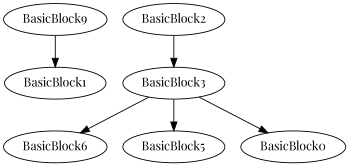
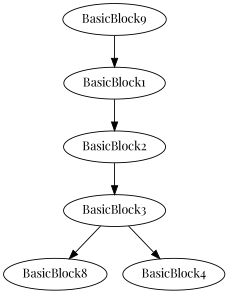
  digraph {
    fontname="Playfair Display"
    node [fontname="Playfair Display"]
    edge [fontname="Playfair Display"]
    n1 [label=BasicBlock9]
    BasicBlock1
    BasicBlock2
    BasicBlock3
-   BasicBlock6
-   BasicBlock5
-   BasicBlock4 [label=BasicBlock0]
+   BasicBlock6 [label=BasicBlock8]
+   BasicBlock4
    n1 -> BasicBlock1
+   BasicBlock1 -> BasicBlock2
    BasicBlock2 -> BasicBlock3
    BasicBlock3 -> BasicBlock6
-   BasicBlock3 -> BasicBlock5
    BasicBlock3 -> BasicBlock4
  }
